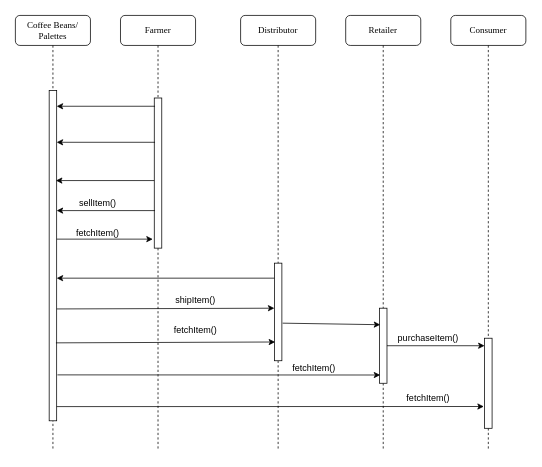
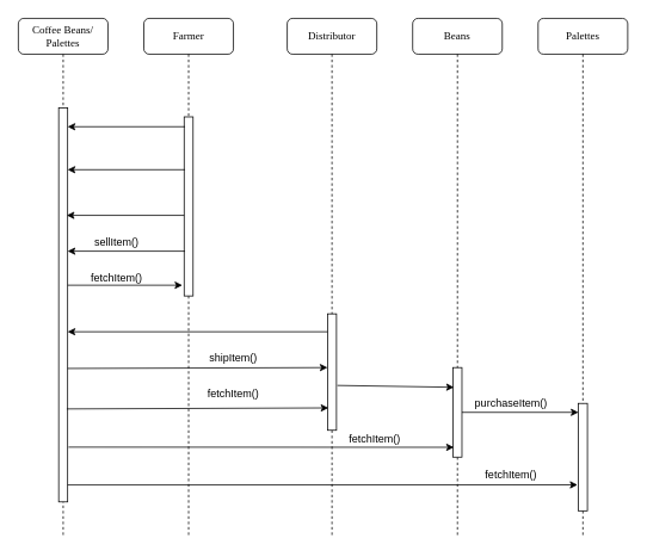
  <mxCell id="0" />
  <mxCell id="1" parent="0" />
  <mxCell id="2" value="Farmer" style="shape=umlLifeline;perimeter=lifelinePerimeter;whiteSpace=wrap;html=1;container=1;collapsible=0;recursiveResize=0;outlineConnect=0;rounded=1;shadow=0;comic=0;labelBackgroundColor=none;strokeColor=#000000;strokeWidth=1;fillColor=#FFFFFF;fontFamily=Verdana;fontSize=12;fontColor=#000000;align=center;" parent="1" vertex="1"><mxGeometry x="160" y="20" width="100" height="580" as="geometry" /></mxCell>
  <mxCell id="3" value="" style="html=1;points=[];perimeter=orthogonalPerimeter;rounded=0;shadow=0;comic=0;labelBackgroundColor=none;strokeColor=#000000;strokeWidth=1;fillColor=#FFFFFF;fontFamily=Verdana;fontSize=12;fontColor=#000000;align=center;" parent="2" vertex="1"><mxGeometry x="45" y="110" width="10" height="200" as="geometry" /></mxCell>
  <mxCell id="4" value="fetchItem()" style="text;html=1;strokeColor=none;fillColor=none;align=center;verticalAlign=middle;whiteSpace=wrap;rounded=0;" vertex="1" parent="2"><mxGeometry x="80" y="410" width="40" height="20" as="geometry" /></mxCell>
  <mxCell id="5" value="Distributor" style="shape=umlLifeline;perimeter=lifelinePerimeter;whiteSpace=wrap;html=1;container=1;collapsible=0;recursiveResize=0;outlineConnect=0;rounded=1;shadow=0;comic=0;labelBackgroundColor=none;strokeColor=#000000;strokeWidth=1;fillColor=#FFFFFF;fontFamily=Verdana;fontSize=12;fontColor=#000000;align=center;" parent="1" vertex="1"><mxGeometry x="320" y="20" width="100" height="580" as="geometry" /></mxCell>
  <mxCell id="6" value="" style="html=1;points=[];perimeter=orthogonalPerimeter;rounded=0;shadow=0;comic=0;labelBackgroundColor=none;strokeColor=#000000;strokeWidth=1;fillColor=#FFFFFF;fontFamily=Verdana;fontSize=12;fontColor=#000000;align=center;" parent="5" vertex="1"><mxGeometry x="45" y="330" width="10" height="130" as="geometry" /></mxCell>
- <mxCell id="7" value="Retailer" style="shape=umlLifeline;perimeter=lifelinePerimeter;whiteSpace=wrap;html=1;container=1;collapsible=0;recursiveResize=0;outlineConnect=0;rounded=1;shadow=0;comic=0;labelBackgroundColor=none;strokeColor=#000000;strokeWidth=1;fillColor=#FFFFFF;fontFamily=Verdana;fontSize=12;fontColor=#000000;align=center;" parent="1" vertex="1"><mxGeometry x="460" y="20" width="100" height="580" as="geometry" /></mxCell>
- <mxCell id="8" value="Consumer" style="shape=umlLifeline;perimeter=lifelinePerimeter;whiteSpace=wrap;html=1;container=1;collapsible=0;recursiveResize=0;outlineConnect=0;rounded=1;shadow=0;comic=0;labelBackgroundColor=none;strokeColor=#000000;strokeWidth=1;fillColor=#FFFFFF;fontFamily=Verdana;fontSize=12;fontColor=#000000;align=center;" parent="1" vertex="1"><mxGeometry x="600" y="20" width="100" height="580" as="geometry" /></mxCell>
+ <mxCell id="7" value="Beans" style="shape=umlLifeline;perimeter=lifelinePerimeter;whiteSpace=wrap;html=1;container=1;collapsible=0;recursiveResize=0;outlineConnect=0;rounded=1;shadow=0;comic=0;labelBackgroundColor=none;strokeColor=#000000;strokeWidth=1;fillColor=#FFFFFF;fontFamily=Verdana;fontSize=12;fontColor=#000000;align=center;" parent="1" vertex="1"><mxGeometry x="460" y="20" width="100" height="580" as="geometry" /></mxCell>
+ <mxCell id="8" value="Palettes" style="shape=umlLifeline;perimeter=lifelinePerimeter;whiteSpace=wrap;html=1;container=1;collapsible=0;recursiveResize=0;outlineConnect=0;rounded=1;shadow=0;comic=0;labelBackgroundColor=none;strokeColor=#000000;strokeWidth=1;fillColor=#FFFFFF;fontFamily=Verdana;fontSize=12;fontColor=#000000;align=center;" parent="1" vertex="1"><mxGeometry x="600" y="20" width="100" height="580" as="geometry" /></mxCell>
  <mxCell id="9" value="" style="html=1;points=[];perimeter=orthogonalPerimeter;rounded=0;shadow=0;comic=0;labelBackgroundColor=none;strokeColor=#000000;strokeWidth=1;fillColor=#FFFFFF;fontFamily=Verdana;fontSize=12;fontColor=#000000;align=center;" parent="8" vertex="1"><mxGeometry x="45" y="430" width="10" height="120" as="geometry" /></mxCell>
  <mxCell id="10" value="Coffee Beans/ Palettes" style="shape=umlLifeline;perimeter=lifelinePerimeter;whiteSpace=wrap;html=1;container=1;collapsible=0;recursiveResize=0;outlineConnect=0;rounded=1;shadow=0;comic=0;labelBackgroundColor=none;strokeColor=#000000;strokeWidth=1;fillColor=#FFFFFF;fontFamily=Verdana;fontSize=12;fontColor=#000000;align=center;" parent="1" vertex="1"><mxGeometry x="20" y="20" width="100" height="580" as="geometry" /></mxCell>
  <mxCell id="11" value="" style="html=1;points=[];perimeter=orthogonalPerimeter;rounded=0;shadow=0;comic=0;labelBackgroundColor=none;strokeColor=#000000;strokeWidth=1;fillColor=#FFFFFF;fontFamily=Verdana;fontSize=12;fontColor=#000000;align=center;" parent="10" vertex="1"><mxGeometry x="45" y="100" width="10" height="440" as="geometry" /></mxCell>
  <mxCell id="12" value="" style="html=1;points=[];perimeter=orthogonalPerimeter;rounded=0;shadow=0;comic=0;labelBackgroundColor=none;strokeColor=#000000;strokeWidth=1;fillColor=#FFFFFF;fontFamily=Verdana;fontSize=12;fontColor=#000000;align=center;" parent="1" vertex="1"><mxGeometry x="505" y="410" width="10" height="100" as="geometry" /></mxCell>
  <mxCell id="13" value="" style="endArrow=classic;html=1;" edge="1" parent="1"><mxGeometry width="50" height="50" relative="1" as="geometry"><mxPoint x="206" y="141" as="sourcePoint" /><mxPoint x="75" y="141" as="targetPoint" /></mxGeometry></mxCell>
  <mxCell id="14" value="" style="endArrow=classic;html=1;" edge="1" parent="1"><mxGeometry width="50" height="50" relative="1" as="geometry"><mxPoint x="206" y="189" as="sourcePoint" /><mxPoint x="75" y="189" as="targetPoint" /></mxGeometry></mxCell>
  <mxCell id="15" value="" style="endArrow=classic;html=1;" edge="1" parent="1"><mxGeometry width="50" height="50" relative="1" as="geometry"><mxPoint x="205" y="240" as="sourcePoint" /><mxPoint x="74" y="240" as="targetPoint" /></mxGeometry></mxCell>
  <mxCell id="16" value="sellItem()" style="text;html=1;strokeColor=none;fillColor=none;align=center;verticalAlign=middle;whiteSpace=wrap;rounded=0;" vertex="1" parent="1"><mxGeometry x="110" y="260" width="40" height="20" as="geometry" /></mxCell>
  <mxCell id="17" value="" style="endArrow=classic;html=1;" edge="1" parent="1"><mxGeometry width="50" height="50" relative="1" as="geometry"><mxPoint x="206" y="280" as="sourcePoint" /><mxPoint x="75" y="280" as="targetPoint" /></mxGeometry></mxCell>
  <mxCell id="18" value="" style="endArrow=classic;html=1;entryX=0.1;entryY=0.417;entryDx=0;entryDy=0;entryPerimeter=0;exitX=1.1;exitY=0.548;exitDx=0;exitDy=0;exitPerimeter=0;" edge="1" parent="1"><mxGeometry width="50" height="50" relative="1" as="geometry"><mxPoint x="75" y="411" as="sourcePoint" /><mxPoint x="365" y="410" as="targetPoint" /></mxGeometry></mxCell>
  <mxCell id="19" value="shipItem()" style="text;html=1;strokeColor=none;fillColor=none;align=center;verticalAlign=middle;whiteSpace=wrap;rounded=0;" vertex="1" parent="1"><mxGeometry x="240" y="390" width="40" height="20" as="geometry" /></mxCell>
  <mxCell id="20" value="" style="edgeStyle=orthogonalEdgeStyle;rounded=0;orthogonalLoop=1;jettySize=auto;html=1;" edge="1" parent="1" source="6"><mxGeometry relative="1" as="geometry"><mxPoint x="75" y="370" as="targetPoint" /><Array as="points"><mxPoint x="75" y="370" /></Array></mxGeometry></mxCell>
  <mxCell id="21" value="" style="endArrow=classic;html=1;exitX=1.1;exitY=0.615;exitDx=0;exitDy=0;exitPerimeter=0;entryX=0.1;entryY=0.22;entryDx=0;entryDy=0;entryPerimeter=0;" edge="1" parent="1" source="6" target="12"><mxGeometry width="50" height="50" relative="1" as="geometry"><mxPoint x="380" y="430" as="sourcePoint" /><mxPoint x="510" y="430" as="targetPoint" /><Array as="points" /></mxGeometry></mxCell>
  <mxCell id="22" value="" style="endArrow=classic;html=1;exitX=0.9;exitY=0.8;exitDx=0;exitDy=0;exitPerimeter=0;entryX=-0.1;entryY=0.333;entryDx=0;entryDy=0;entryPerimeter=0;" edge="1" parent="1"><mxGeometry width="50" height="50" relative="1" as="geometry"><mxPoint x="515" y="460" as="sourcePoint" /><mxPoint x="645" y="460" as="targetPoint" /><Array as="points" /></mxGeometry></mxCell>
  <mxCell id="23" value="purchaseItem()" style="text;html=1;strokeColor=none;fillColor=none;align=center;verticalAlign=middle;whiteSpace=wrap;rounded=0;" vertex="1" parent="1"><mxGeometry x="550" y="440" width="40" height="20" as="geometry" /></mxCell>
  <mxCell id="24" value="" style="endArrow=classic;html=1;exitX=1;exitY=0.45;exitDx=0;exitDy=0;exitPerimeter=0;entryX=-0.2;entryY=0.94;entryDx=0;entryDy=0;entryPerimeter=0;" edge="1" parent="1" source="11" target="3"><mxGeometry width="50" height="50" relative="1" as="geometry"><mxPoint x="105" y="340" as="sourcePoint" /><mxPoint x="155" y="290" as="targetPoint" /></mxGeometry></mxCell>
  <mxCell id="25" value="fetchItem()" style="text;html=1;strokeColor=none;fillColor=none;align=center;verticalAlign=middle;whiteSpace=wrap;rounded=0;" vertex="1" parent="1"><mxGeometry x="110" y="300" width="40" height="20" as="geometry" /></mxCell>
  <mxCell id="26" value="" style="endArrow=classic;html=1;exitX=0.9;exitY=0.764;exitDx=0;exitDy=0;exitPerimeter=0;entryX=0.1;entryY=0.808;entryDx=0;entryDy=0;entryPerimeter=0;" edge="1" parent="1" source="11" target="6"><mxGeometry width="50" height="50" relative="1" as="geometry"><mxPoint x="135" y="505" as="sourcePoint" /><mxPoint x="185" y="455" as="targetPoint" /></mxGeometry></mxCell>
  <mxCell id="27" value="" style="endArrow=classic;html=1;entryX=0.1;entryY=0.89;entryDx=0;entryDy=0;entryPerimeter=0;exitX=1.1;exitY=0.861;exitDx=0;exitDy=0;exitPerimeter=0;" edge="1" parent="1" source="11" target="12"><mxGeometry width="50" height="50" relative="1" as="geometry"><mxPoint x="80" y="500" as="sourcePoint" /><mxPoint x="253" y="500" as="targetPoint" /></mxGeometry></mxCell>
  <mxCell id="28" value="" style="endArrow=classic;html=1;exitX=1;exitY=0.957;exitDx=0;exitDy=0;exitPerimeter=0;entryX=-0.1;entryY=0.758;entryDx=0;entryDy=0;entryPerimeter=0;" edge="1" parent="1" source="11" target="9"><mxGeometry width="50" height="50" relative="1" as="geometry"><mxPoint x="270" y="575" as="sourcePoint" /><mxPoint x="642" y="543" as="targetPoint" /></mxGeometry></mxCell>
  <mxCell id="29" value="fetchItem()" style="text;html=1;strokeColor=none;fillColor=none;align=center;verticalAlign=middle;whiteSpace=wrap;rounded=0;" vertex="1" parent="1"><mxGeometry x="397.5" y="480" width="40" height="20" as="geometry" /></mxCell>
  <mxCell id="30" value="fetchItem()" style="text;html=1;strokeColor=none;fillColor=none;align=center;verticalAlign=middle;whiteSpace=wrap;rounded=0;" vertex="1" parent="1"><mxGeometry x="550" y="520" width="40" height="20" as="geometry" /></mxCell>
